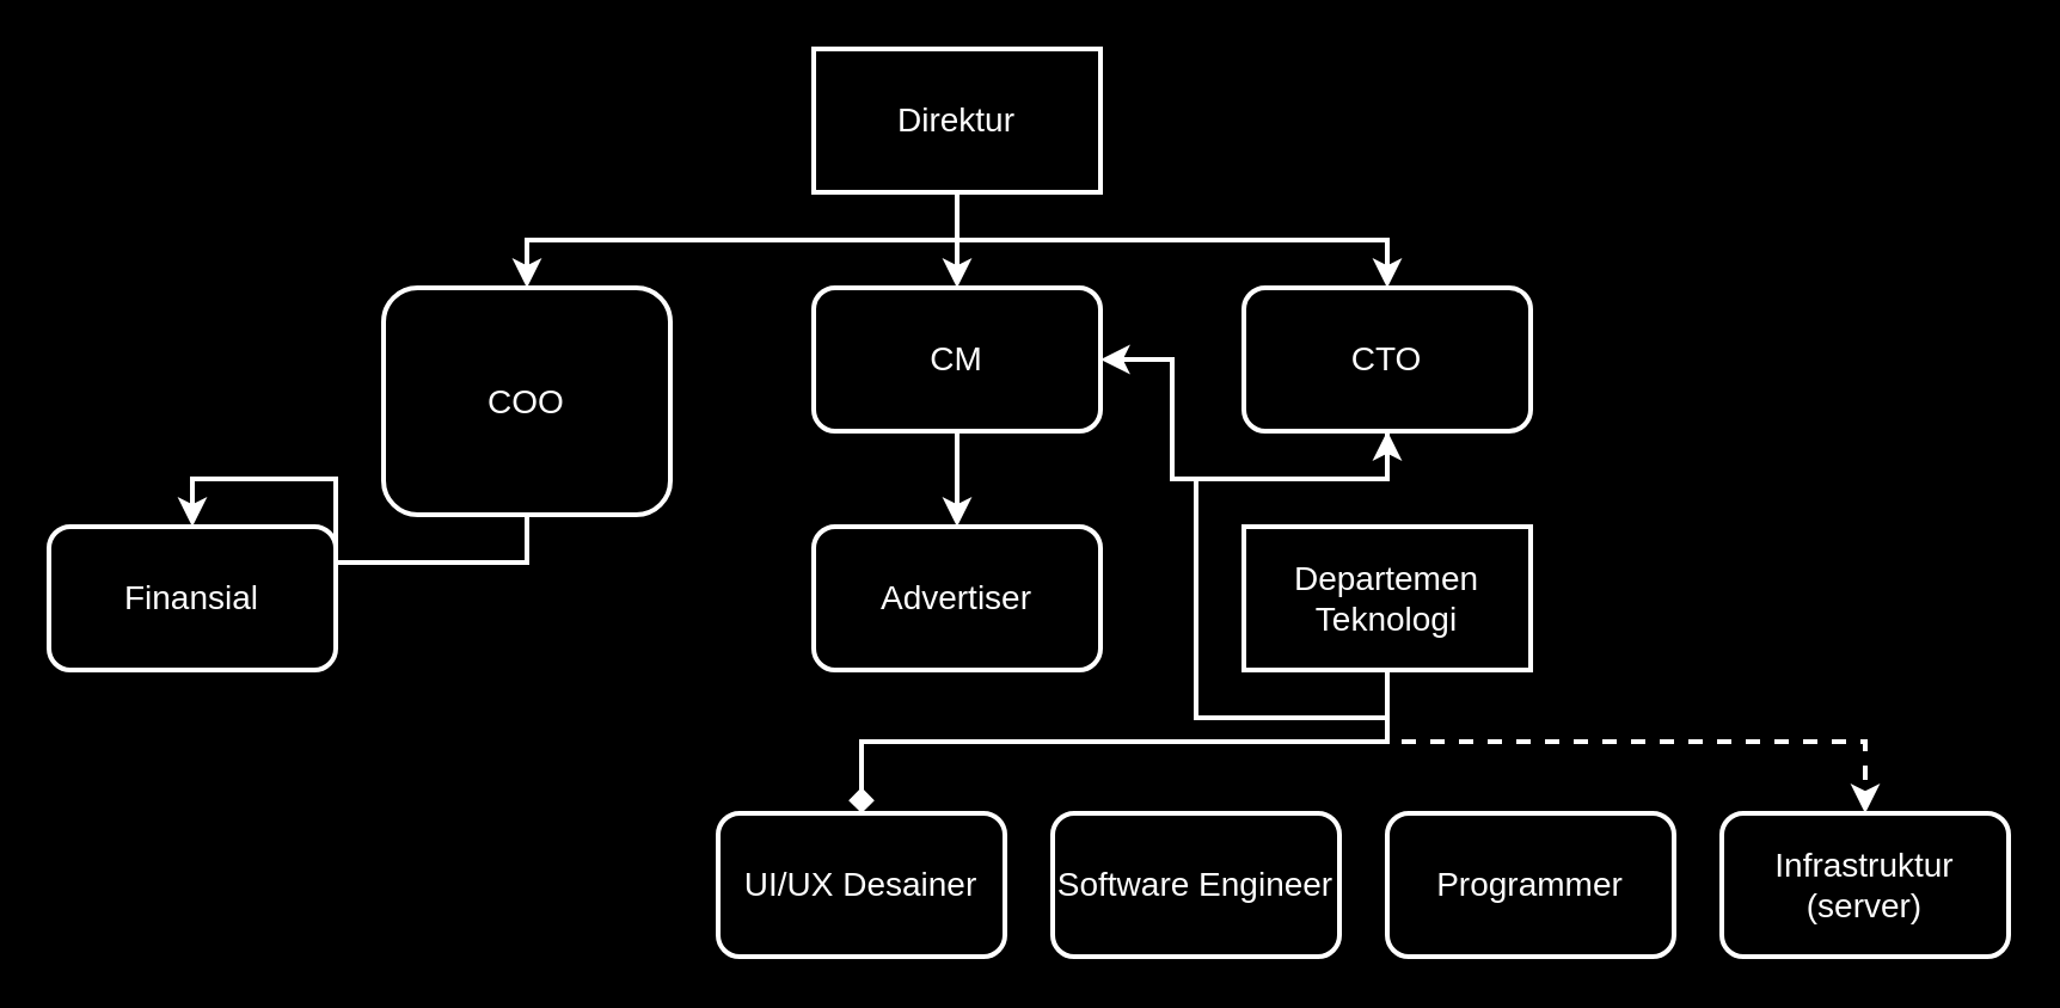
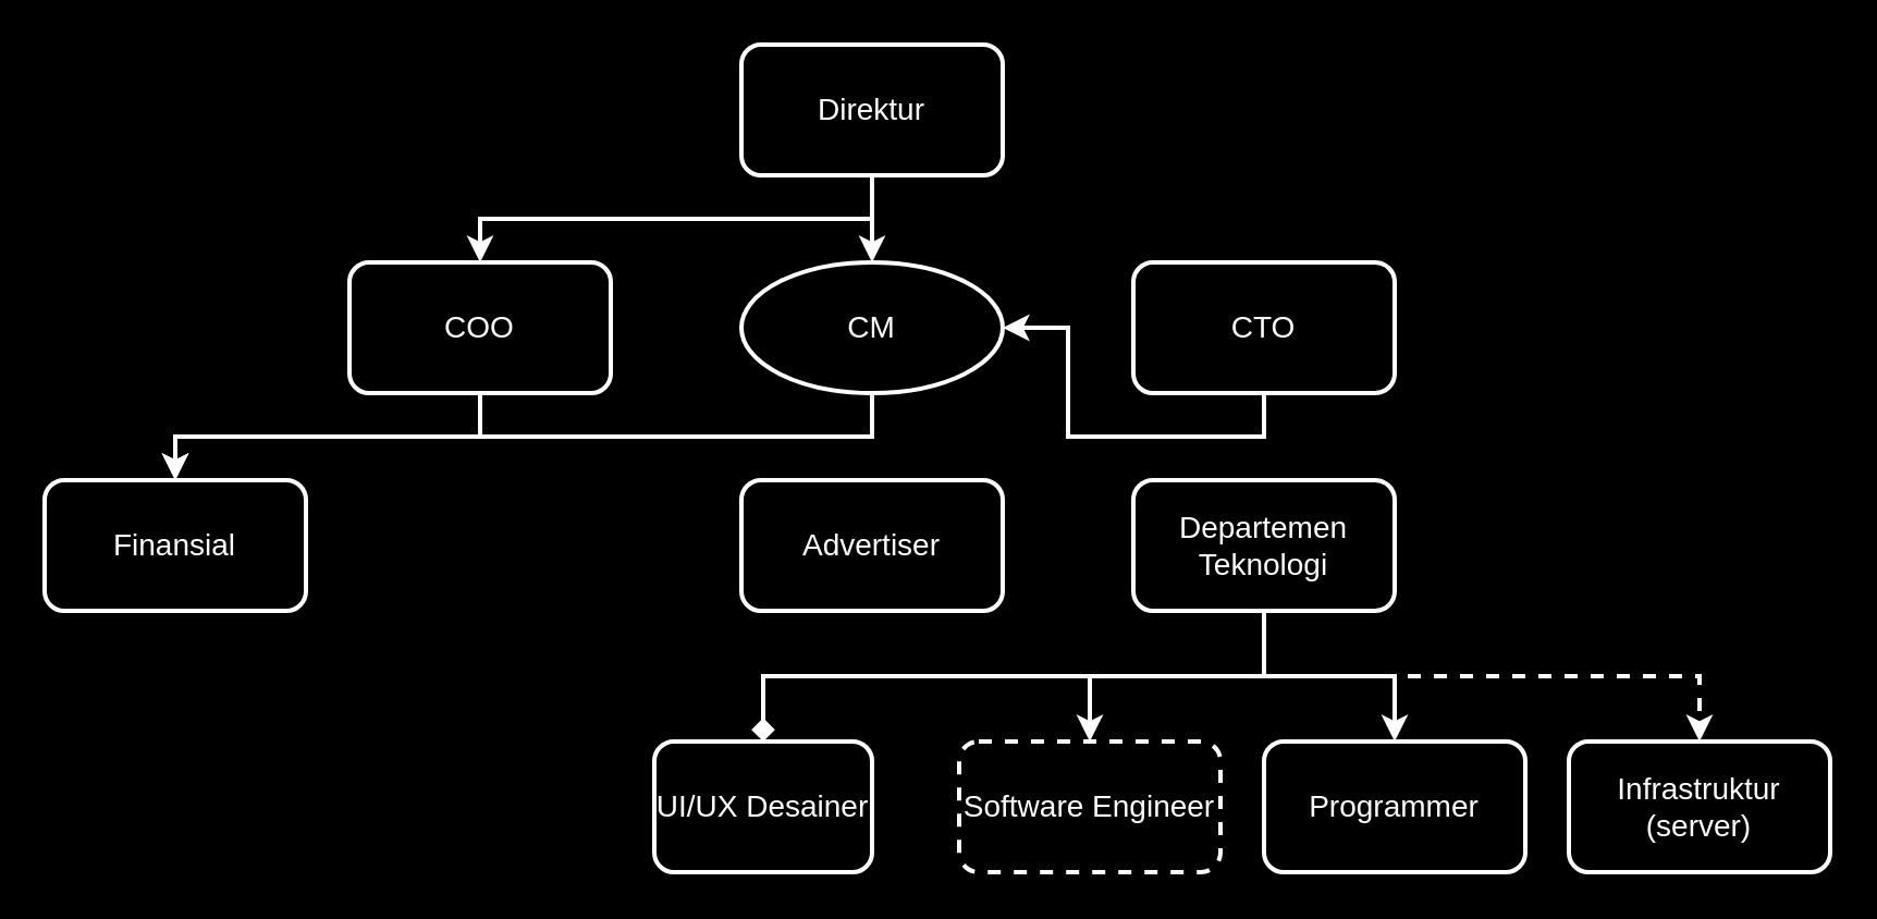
  <mxCell id="0" />
  <mxCell id="1" parent="0" />
  <mxCell id="2" style="edgeStyle=orthogonalEdgeStyle;rounded=0;orthogonalLoop=1;jettySize=auto;html=1;exitX=0.5;exitY=1;exitDx=0;exitDy=0;entryX=0.5;entryY=0;entryDx=0;entryDy=0;fontColor=#FFFFFF;strokeColor=#FFFFFF;strokeWidth=2;" edge="1" parent="1" source="5" target="17"><mxGeometry relative="1" as="geometry" /></mxCell>
  <mxCell id="3" style="edgeStyle=orthogonalEdgeStyle;rounded=0;orthogonalLoop=1;jettySize=auto;html=1;exitX=0.5;exitY=1;exitDx=0;exitDy=0;entryX=0.5;entryY=0;entryDx=0;entryDy=0;strokeColor=#FFFFFF;strokeWidth=2;" edge="1" parent="1" source="5" target="9"><mxGeometry relative="1" as="geometry" /></mxCell>
- <mxCell id="4" style="edgeStyle=orthogonalEdgeStyle;rounded=0;orthogonalLoop=1;jettySize=auto;html=1;exitX=0.5;exitY=1;exitDx=0;exitDy=0;entryX=0.5;entryY=0;entryDx=0;entryDy=0;strokeColor=#FFFFFF;strokeWidth=2;" edge="1" parent="1" source="5" target="7"><mxGeometry relative="1" as="geometry" /></mxCell>
- <mxCell id="5" value="&lt;font style=&quot;font-size: 14px;&quot; color=&quot;#ffffff&quot;&gt;Direktur&lt;/font&gt;" style="whiteSpace=wrap;html=1;fillColor=none;strokeColor=#FFFFFF;strokeWidth=2;fontSize=14;rounded=0;" vertex="1" parent="1"><mxGeometry x="340" y="20" width="120" height="60" as="geometry" /></mxCell>
+ <mxCell id="5" value="&lt;font style=&quot;font-size: 14px;&quot; color=&quot;#ffffff&quot;&gt;Direktur&lt;/font&gt;" style="rounded=1;whiteSpace=wrap;html=1;fillColor=none;strokeColor=#FFFFFF;strokeWidth=2;fontSize=14;" vertex="1" parent="1"><mxGeometry x="340" y="20" width="120" height="60" as="geometry" /></mxCell>
  <mxCell id="6" style="edgeStyle=orthogonalEdgeStyle;rounded=0;orthogonalLoop=1;jettySize=auto;html=1;exitX=0.5;exitY=1;exitDx=0;exitDy=0;strokeColor=#FFFFFF;strokeWidth=2;" edge="1" parent="1" source="7" target="17"><mxGeometry relative="1" as="geometry" /></mxCell>
  <mxCell id="7" value="&lt;font style=&quot;font-size: 14px;&quot; color=&quot;#ffffff&quot;&gt;CTO&lt;/font&gt;" style="rounded=1;whiteSpace=wrap;html=1;fillColor=none;strokeColor=#FFFFFF;strokeWidth=2;fontSize=14;" vertex="1" parent="1"><mxGeometry x="520" y="120" width="120" height="60" as="geometry" /></mxCell>
  <mxCell id="8" style="edgeStyle=orthogonalEdgeStyle;rounded=0;orthogonalLoop=1;jettySize=auto;html=1;exitX=0.5;exitY=1;exitDx=0;exitDy=0;entryX=0.5;entryY=0;entryDx=0;entryDy=0;strokeColor=#FFFFFF;strokeWidth=2;" edge="1" parent="1" source="9" target="14"><mxGeometry relative="1" as="geometry" /></mxCell>
- <mxCell id="9" value="&lt;font style=&quot;font-size: 14px;&quot; color=&quot;#ffffff&quot;&gt;COO&lt;/font&gt;" style="rounded=1;whiteSpace=wrap;html=1;fillColor=none;strokeColor=#FFFFFF;strokeWidth=2;fontSize=14;" vertex="1" parent="1"><mxGeometry x="160" y="120" width="120" height="95" as="geometry" /></mxCell>
+ <mxCell id="9" value="&lt;font style=&quot;font-size: 14px;&quot; color=&quot;#ffffff&quot;&gt;COO&lt;/font&gt;" style="rounded=1;whiteSpace=wrap;html=1;fillColor=none;strokeColor=#FFFFFF;strokeWidth=2;fontSize=14;" vertex="1" parent="1"><mxGeometry x="160" y="120" width="120" height="60" as="geometry" /></mxCell>
  <mxCell id="10" value="&lt;font style=&quot;font-size: 14px;&quot; color=&quot;#ffffff&quot;&gt;Infrastruktur&lt;/font&gt;&lt;div style=&quot;font-size: 14px;&quot;&gt;&lt;font style=&quot;font-size: 14px;&quot; color=&quot;#ffffff&quot;&gt;(server)&lt;/font&gt;&lt;/div&gt;" style="rounded=1;whiteSpace=wrap;html=1;fillColor=none;strokeColor=#FFFFFF;strokeWidth=2;fontSize=14;" vertex="1" parent="1"><mxGeometry x="720" y="340" width="120" height="60" as="geometry" /></mxCell>
  <mxCell id="11" value="&lt;font style=&quot;font-size: 14px;&quot; color=&quot;#ffffff&quot;&gt;Programmer&lt;/font&gt;" style="rounded=1;whiteSpace=wrap;html=1;fillColor=none;strokeColor=#FFFFFF;strokeWidth=2;fontSize=14;" vertex="1" parent="1"><mxGeometry x="580" y="340" width="120" height="60" as="geometry" /></mxCell>
- <mxCell id="12" value="&lt;font style=&quot;font-size: 14px;&quot; color=&quot;#ffffff&quot;&gt;UI/UX Desainer&lt;/font&gt;" style="rounded=1;whiteSpace=wrap;html=1;fillColor=none;strokeColor=#FFFFFF;strokeWidth=2;fontSize=14;" vertex="1" parent="1"><mxGeometry x="300" y="340" width="120" height="60" as="geometry" /></mxCell>
- <mxCell id="13" value="&lt;font style=&quot;font-size: 14px;&quot; color=&quot;#ffffff&quot;&gt;Software Engineer&lt;/font&gt;" style="rounded=1;whiteSpace=wrap;html=1;fillColor=none;strokeColor=#FFFFFF;strokeWidth=2;fontSize=14;" vertex="1" parent="1"><mxGeometry x="440" y="340" width="120" height="60" as="geometry" /></mxCell>
+ <mxCell id="12" value="&lt;font style=&quot;font-size: 14px;&quot; color=&quot;#ffffff&quot;&gt;UI/UX Desainer&lt;/font&gt;" style="rounded=1;whiteSpace=wrap;html=1;fillColor=none;strokeColor=#FFFFFF;strokeWidth=2;fontSize=14;" vertex="1" parent="1"><mxGeometry x="300" y="340" width="100" height="60" as="geometry" /></mxCell>
+ <mxCell id="13" value="&lt;font style=&quot;font-size: 14px;&quot; color=&quot;#ffffff&quot;&gt;Software Engineer&lt;/font&gt;" style="rounded=1;whiteSpace=wrap;html=1;fillColor=none;strokeColor=#FFFFFF;strokeWidth=2;fontSize=14;dashed=1;" vertex="1" parent="1"><mxGeometry x="440" y="340" width="120" height="60" as="geometry" /></mxCell>
  <mxCell id="14" value="&lt;font style=&quot;font-size: 14px;&quot; color=&quot;#ffffff&quot;&gt;Finansial&lt;/font&gt;" style="rounded=1;whiteSpace=wrap;html=1;fillColor=none;strokeColor=#FFFFFF;strokeWidth=2;fontSize=14;" vertex="1" parent="1"><mxGeometry x="20" y="220" width="120" height="60" as="geometry" /></mxCell>
  <mxCell id="15" value="&lt;font style=&quot;font-size: 14px;&quot; color=&quot;#ffffff&quot;&gt;Advertiser&lt;/font&gt;" style="rounded=1;whiteSpace=wrap;html=1;fillColor=none;strokeColor=#FFFFFF;strokeWidth=2;fontSize=14;" vertex="1" parent="1"><mxGeometry x="340" y="220" width="120" height="60" as="geometry" /></mxCell>
- <mxCell id="16" style="edgeStyle=orthogonalEdgeStyle;rounded=0;orthogonalLoop=1;jettySize=auto;html=1;exitX=0.5;exitY=1;exitDx=0;exitDy=0;entryX=0.5;entryY=0;entryDx=0;entryDy=0;strokeColor=#FFFFFF;strokeWidth=2;" edge="1" parent="1" source="17" target="15"><mxGeometry relative="1" as="geometry" /></mxCell>
- <mxCell id="17" value="&lt;font style=&quot;font-size: 14px;&quot; color=&quot;#ffffff&quot;&gt;CM&lt;/font&gt;" style="rounded=1;whiteSpace=wrap;html=1;fillColor=none;strokeColor=#FFFFFF;strokeWidth=2;fontSize=14;" vertex="1" parent="1"><mxGeometry x="340" y="120" width="120" height="60" as="geometry" /></mxCell>
+ <mxCell id="16" style="edgeStyle=orthogonalEdgeStyle;rounded=0;orthogonalLoop=1;jettySize=auto;html=1;exitX=0.5;exitY=1;exitDx=0;exitDy=0;strokeColor=#FFFFFF;strokeWidth=2;" edge="1" parent="1" source="17" target="14"><mxGeometry relative="1" as="geometry" /></mxCell>
+ <mxCell id="17" value="&lt;font style=&quot;font-size: 14px;&quot; color=&quot;#ffffff&quot;&gt;CM&lt;/font&gt;" style="ellipse;whiteSpace=wrap;html=1;fillColor=none;strokeColor=#FFFFFF;strokeWidth=2;fontSize=14;" vertex="1" parent="1"><mxGeometry x="340" y="120" width="120" height="60" as="geometry" /></mxCell>
  <mxCell id="18" style="edgeStyle=orthogonalEdgeStyle;rounded=0;orthogonalLoop=1;jettySize=auto;html=1;exitX=0.5;exitY=1;exitDx=0;exitDy=0;entryX=0.5;entryY=0;entryDx=0;entryDy=0;strokeWidth=2;strokeColor=#FFFFFF;endArrow=diamond;" edge="1" parent="1" source="22" target="12"><mxGeometry relative="1" as="geometry" /></mxCell>
- <mxCell id="20" style="edgeStyle=orthogonalEdgeStyle;rounded=0;orthogonalLoop=1;jettySize=auto;html=1;exitX=0.5;exitY=1;exitDx=0;exitDy=0;strokeColor=#FFFFFF;strokeWidth=2;" edge="1" parent="1" source="22" target="7"><mxGeometry relative="1" as="geometry" /></mxCell>
+ <mxCell id="19" style="edgeStyle=orthogonalEdgeStyle;rounded=0;orthogonalLoop=1;jettySize=auto;html=1;exitX=0.5;exitY=1;exitDx=0;exitDy=0;entryX=0.5;entryY=0;entryDx=0;entryDy=0;strokeWidth=2;strokeColor=#FFFFFF;" edge="1" parent="1" source="22" target="13"><mxGeometry relative="1" as="geometry" /></mxCell>
+ <mxCell id="20" style="edgeStyle=orthogonalEdgeStyle;rounded=0;orthogonalLoop=1;jettySize=auto;html=1;exitX=0.5;exitY=1;exitDx=0;exitDy=0;entryX=0.5;entryY=0;entryDx=0;entryDy=0;strokeColor=#FFFFFF;strokeWidth=2;" edge="1" parent="1" source="22" target="11"><mxGeometry relative="1" as="geometry" /></mxCell>
  <mxCell id="21" style="edgeStyle=orthogonalEdgeStyle;rounded=0;orthogonalLoop=1;jettySize=auto;html=1;exitX=0.5;exitY=1;exitDx=0;exitDy=0;entryX=0.5;entryY=0;entryDx=0;entryDy=0;strokeWidth=2;strokeColor=#FFFFFF;dashed=1;" edge="1" parent="1" source="22" target="10"><mxGeometry relative="1" as="geometry" /></mxCell>
- <mxCell id="22" value="&lt;font style=&quot;font-size: 14px;&quot; color=&quot;#ffffff&quot;&gt;Departemen Teknologi&lt;/font&gt;" style="whiteSpace=wrap;html=1;fillColor=none;strokeColor=#FFFFFF;strokeWidth=2;fontSize=14;rounded=0;" vertex="1" parent="1"><mxGeometry x="520" y="220" width="120" height="60" as="geometry" /></mxCell>
+ <mxCell id="22" value="&lt;font style=&quot;font-size: 14px;&quot; color=&quot;#ffffff&quot;&gt;Departemen Teknologi&lt;/font&gt;" style="rounded=1;whiteSpace=wrap;html=1;fillColor=none;strokeColor=#FFFFFF;strokeWidth=2;fontSize=14;" vertex="1" parent="1"><mxGeometry x="520" y="220" width="120" height="60" as="geometry" /></mxCell>
